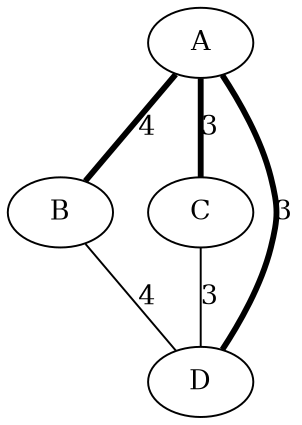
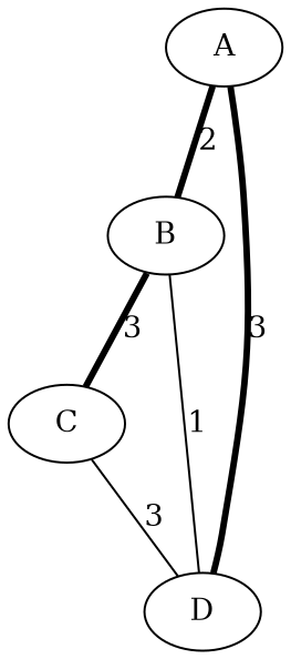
  graph {
    edge [penwidth=3]
    A
    B
    C
    D
-   A -- B [label=4]
-   A -- C [label=3]
+   A -- B [label=2]
+   B -- C [label=3]
    A -- D [label=3]
-   B -- D [label=4 penwidth=""]
+   B -- D [label=1 penwidth=""]
    C -- D [label=3 penwidth=""]
  }
